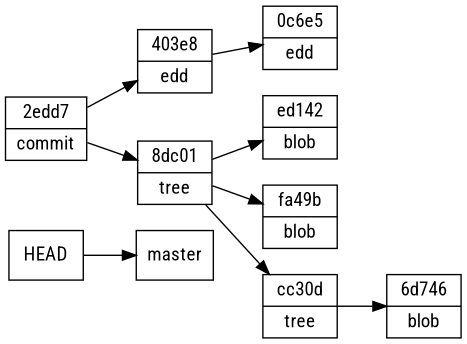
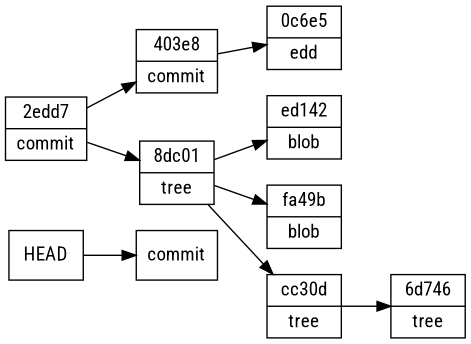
  digraph {
    fontname="Roboto Condensed"
    rankdir=LR
    node [fontname="Roboto Condensed" shape=record]
    edge [fontname="Roboto Condensed"]
    n1 [label=HEAD]
-   n2 [label=master]
+   n2 [label=commit]
    n3 [label="<sha1> 2edd7 | <type> commit"]
-   n4 [label="<sha1> 403e8 | <type> edd"]
+   n4 [label="<sha1> 403e8 | <type> commit"]
    n5 [label="<sha1> 8dc01 | <type> tree"]
    n6 [label="<sha1> 0c6e5 | <type> edd"]
    n7 [label="<sha1> ed142 | <type> blob"]
    n8 [label="<sha1> fa49b | <type> blob"]
    n9 [label="<sha1> cc30d | <type> tree"]
-   n10 [label="<sha1> 6d746 | <type> blob"]
+   n10 [label="<sha1> 6d746 | <type> tree"]
    n1 -> n2
    n3 -> n4
    n3 -> n5
    n4 -> n6
    n5 -> n7
    n5 -> n8
    n5 -> n9
    n9 -> n10
  }
